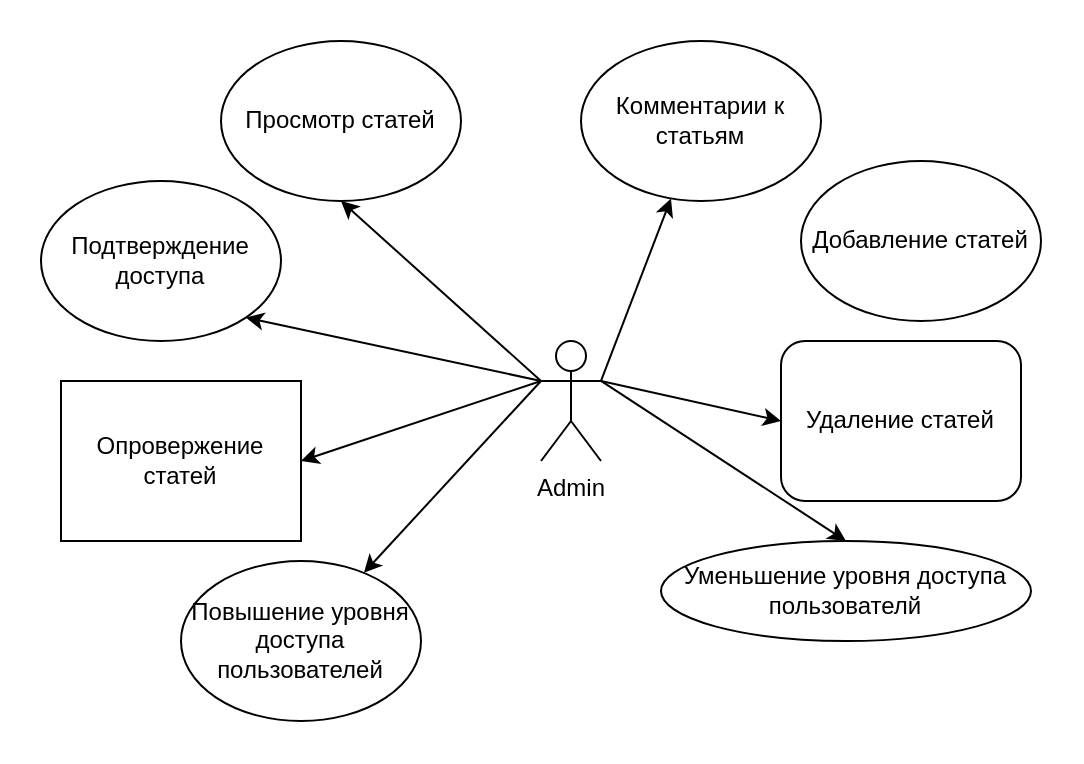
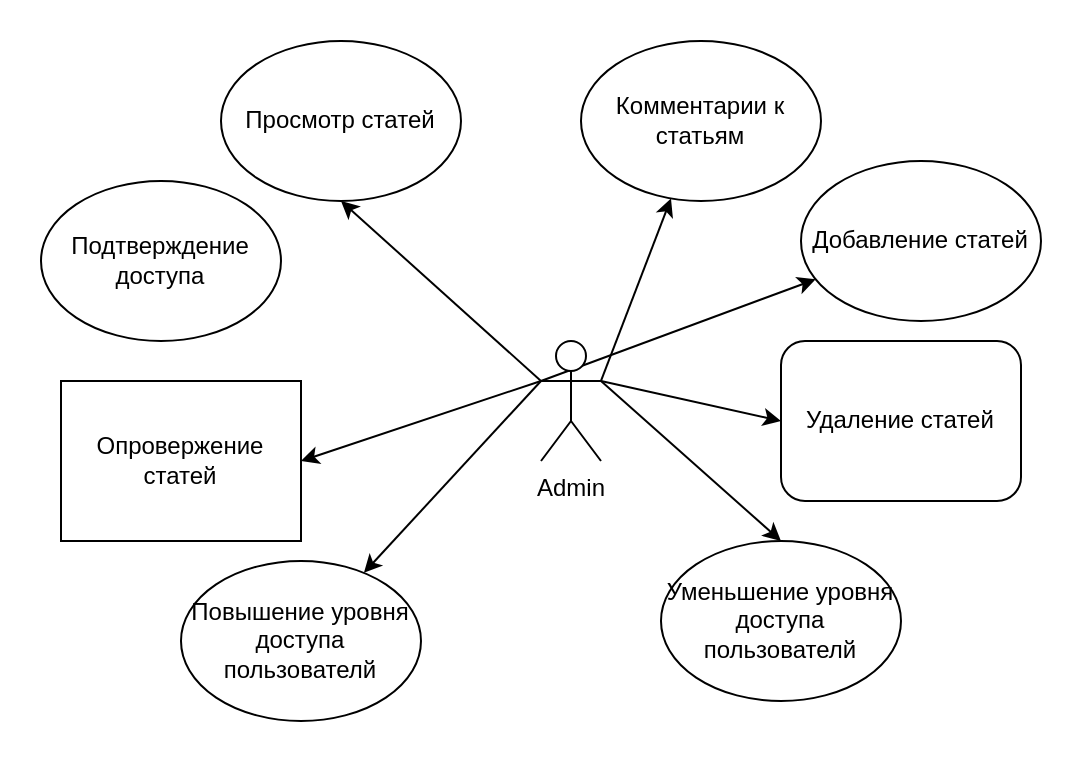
  <mxCell id="0" />
  <mxCell id="1" parent="0" />
  <mxCell id="2" style="edgeStyle=none;rounded=0;orthogonalLoop=1;jettySize=auto;html=1;exitX=1;exitY=0.333;exitDx=0;exitDy=0;exitPerimeter=0;entryX=0;entryY=0.5;entryDx=0;entryDy=0;" edge="1" parent="1" source="9" target="15"><mxGeometry relative="1" as="geometry" /></mxCell>
  <mxCell id="3" style="edgeStyle=none;rounded=0;orthogonalLoop=1;jettySize=auto;html=1;exitX=0;exitY=0.333;exitDx=0;exitDy=0;exitPerimeter=0;entryX=0.5;entryY=1;entryDx=0;entryDy=0;" edge="1" parent="1" source="9" target="11"><mxGeometry relative="1" as="geometry" /></mxCell>
- <mxCell id="4" style="edgeStyle=none;rounded=0;orthogonalLoop=1;jettySize=auto;html=1;exitX=0;exitY=0.333;exitDx=0;exitDy=0;exitPerimeter=0;entryX=1;entryY=1;entryDx=0;entryDy=0;" edge="1" parent="1" source="9" target="13"><mxGeometry relative="1" as="geometry" /></mxCell>
+ <mxCell id="4" style="edgeStyle=none;rounded=0;orthogonalLoop=1;jettySize=auto;html=1;exitX=0;exitY=0.333;exitDx=0;exitDy=0;exitPerimeter=0;" edge="1" parent="1" source="9" target="14"><mxGeometry relative="1" as="geometry" /></mxCell>
  <mxCell id="5" style="edgeStyle=none;rounded=0;orthogonalLoop=1;jettySize=auto;html=1;exitX=0;exitY=0.333;exitDx=0;exitDy=0;exitPerimeter=0;entryX=1;entryY=0.5;entryDx=0;entryDy=0;" edge="1" parent="1" source="9" target="16"><mxGeometry relative="1" as="geometry" /></mxCell>
  <mxCell id="6" style="edgeStyle=none;rounded=0;orthogonalLoop=1;jettySize=auto;html=1;exitX=1;exitY=0.333;exitDx=0;exitDy=0;exitPerimeter=0;" edge="1" parent="1" source="9" target="12"><mxGeometry relative="1" as="geometry" /></mxCell>
  <mxCell id="7" style="edgeStyle=none;rounded=0;orthogonalLoop=1;jettySize=auto;html=1;exitX=0;exitY=0.333;exitDx=0;exitDy=0;exitPerimeter=0;" edge="1" parent="1" source="9" target="10"><mxGeometry relative="1" as="geometry" /></mxCell>
  <mxCell id="8" style="edgeStyle=none;rounded=0;orthogonalLoop=1;jettySize=auto;html=1;exitX=1;exitY=0.333;exitDx=0;exitDy=0;exitPerimeter=0;entryX=0.5;entryY=0;entryDx=0;entryDy=0;" edge="1" parent="1" source="9" target="17"><mxGeometry relative="1" as="geometry" /></mxCell>
  <mxCell id="9" value="Admin" style="shape=umlActor;verticalLabelPosition=bottom;verticalAlign=top;html=1;outlineConnect=0;" vertex="1" parent="1"><mxGeometry x="270" y="170" width="30" height="60" as="geometry" /></mxCell>
- <mxCell id="10" value="Повышение уровня доступа пользователей" style="ellipse;whiteSpace=wrap;html=1;" vertex="1" parent="1"><mxGeometry x="90" y="280" width="120" height="80" as="geometry" /></mxCell>
+ <mxCell id="10" value="Повышение уровня доступа пользователй" style="ellipse;whiteSpace=wrap;html=1;" vertex="1" parent="1"><mxGeometry x="90" y="280" width="120" height="80" as="geometry" /></mxCell>
  <mxCell id="11" value="Просмотр статей" style="ellipse;whiteSpace=wrap;html=1;" vertex="1" parent="1"><mxGeometry x="110" y="20" width="120" height="80" as="geometry" /></mxCell>
  <mxCell id="12" value="Комментарии к статьям" style="ellipse;whiteSpace=wrap;html=1;" vertex="1" parent="1"><mxGeometry x="290" y="20" width="120" height="80" as="geometry" /></mxCell>
  <mxCell id="13" value="Подтверждение доступа" style="ellipse;whiteSpace=wrap;html=1;" vertex="1" parent="1"><mxGeometry x="20" y="90" width="120" height="80" as="geometry" /></mxCell>
  <mxCell id="14" value="Добавление статей" style="ellipse;whiteSpace=wrap;html=1;" vertex="1" parent="1"><mxGeometry x="400" y="80" width="120" height="80" as="geometry" /></mxCell>
  <mxCell id="15" value="Удаление статей" style="whiteSpace=wrap;html=1;rounded=1;" vertex="1" parent="1"><mxGeometry x="390" y="170" width="120" height="80" as="geometry" /></mxCell>
  <mxCell id="16" value="Опровержение статей" style="whiteSpace=wrap;html=1;rounded=0;" vertex="1" parent="1"><mxGeometry x="30" y="190" width="120" height="80" as="geometry" /></mxCell>
- <mxCell id="17" value="Уменьшение уровня доступа пользователй" style="ellipse;whiteSpace=wrap;html=1;" vertex="1" parent="1"><mxGeometry x="330" y="270" width="185" height="50" as="geometry" /></mxCell>
+ <mxCell id="17" value="Уменьшение уровня доступа пользователй" style="ellipse;whiteSpace=wrap;html=1;" vertex="1" parent="1"><mxGeometry x="330" y="270" width="120" height="80" as="geometry" /></mxCell>
